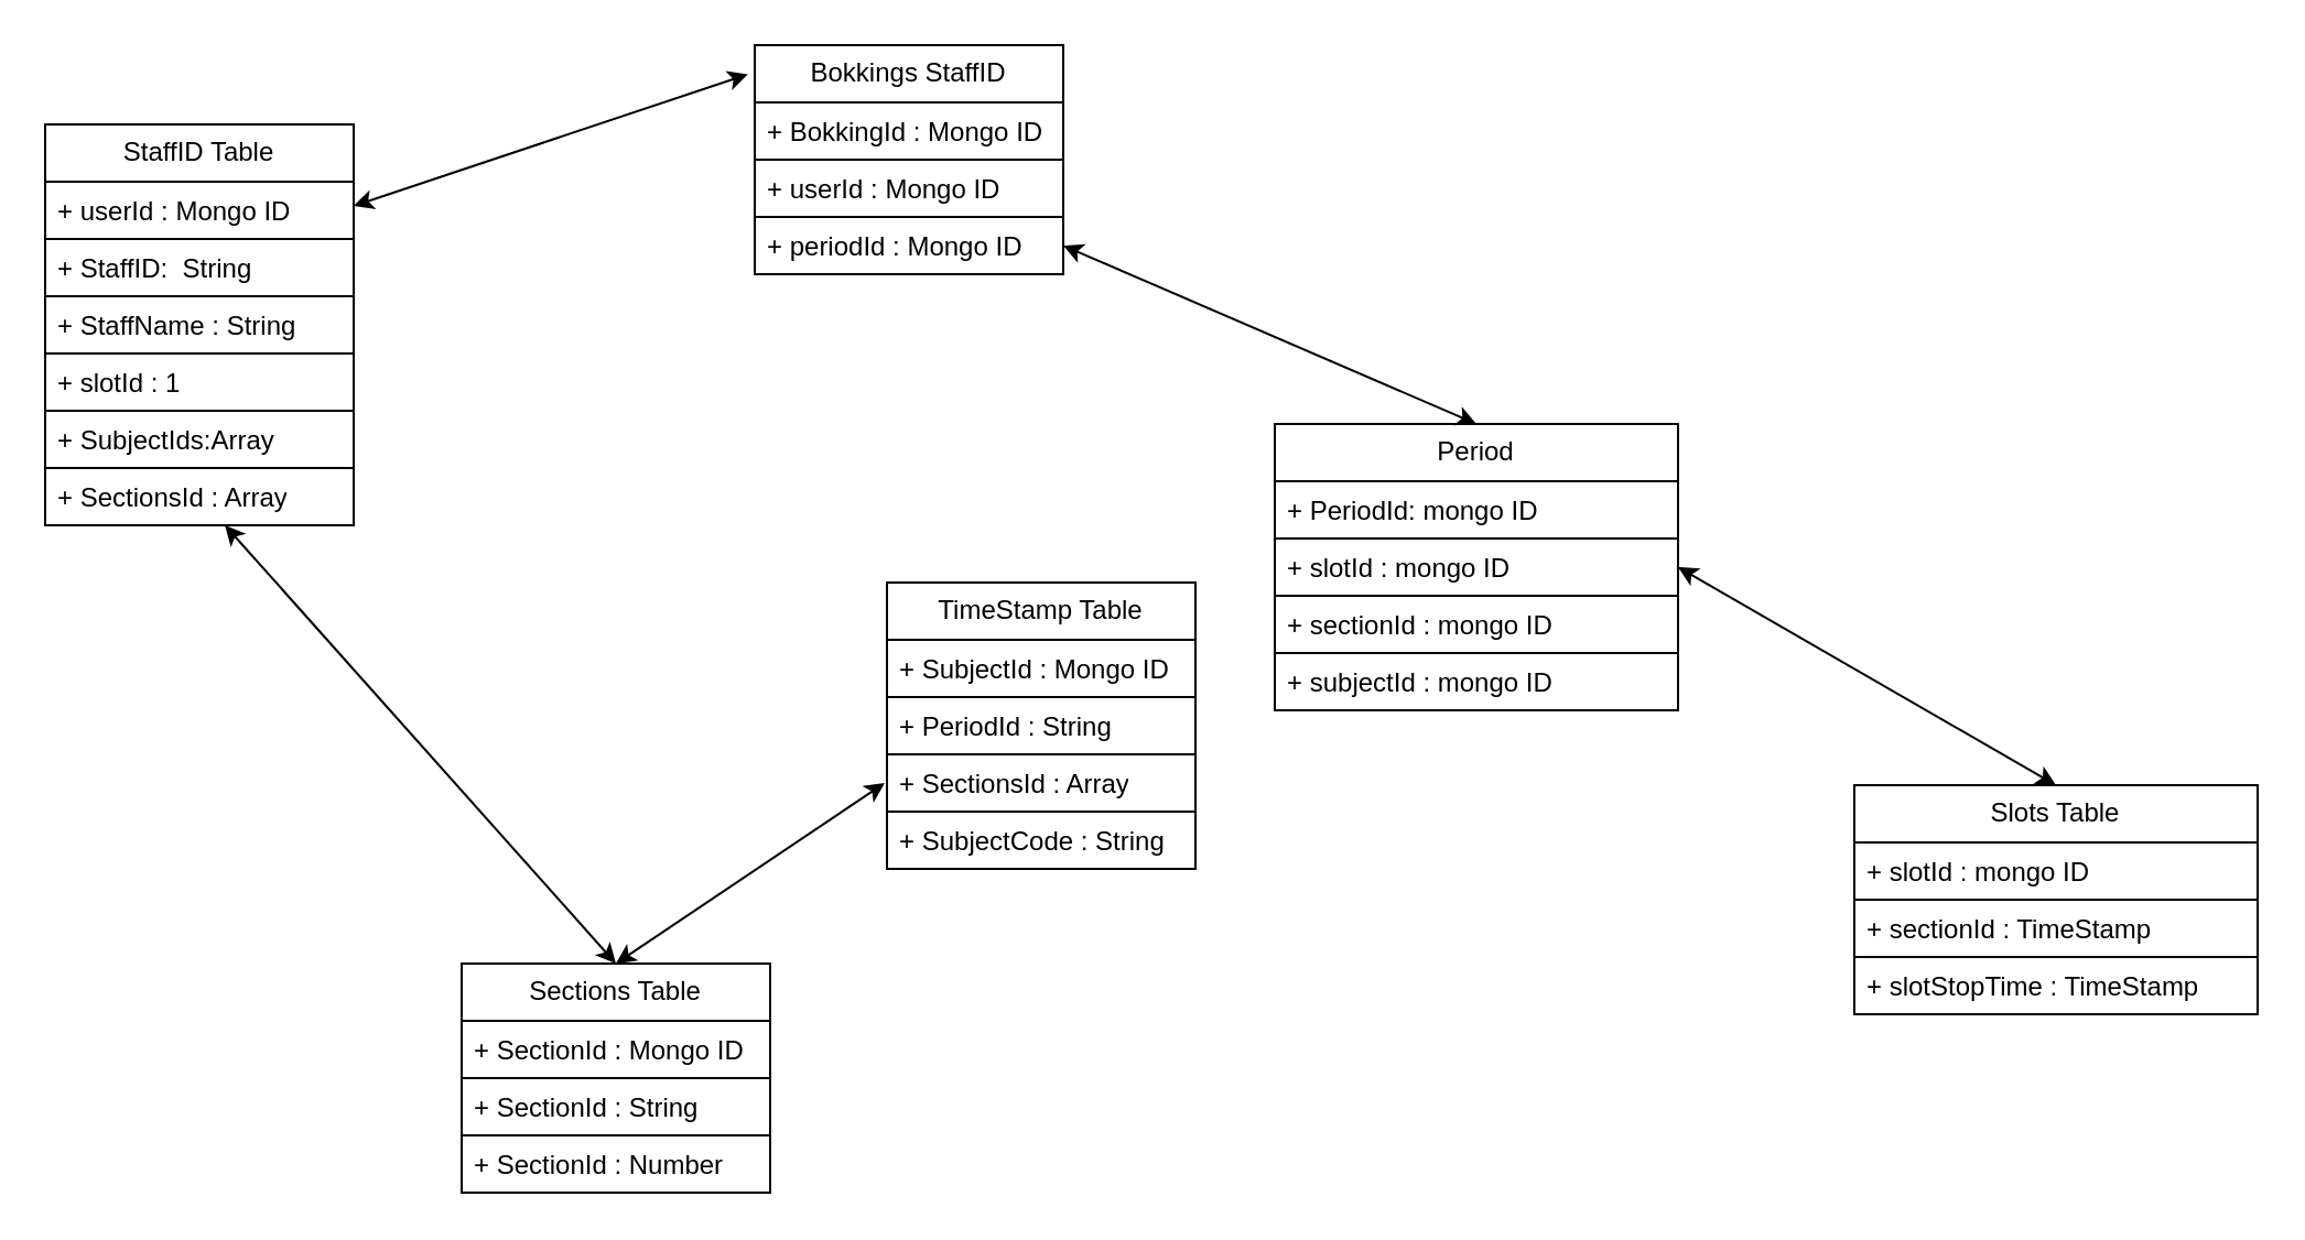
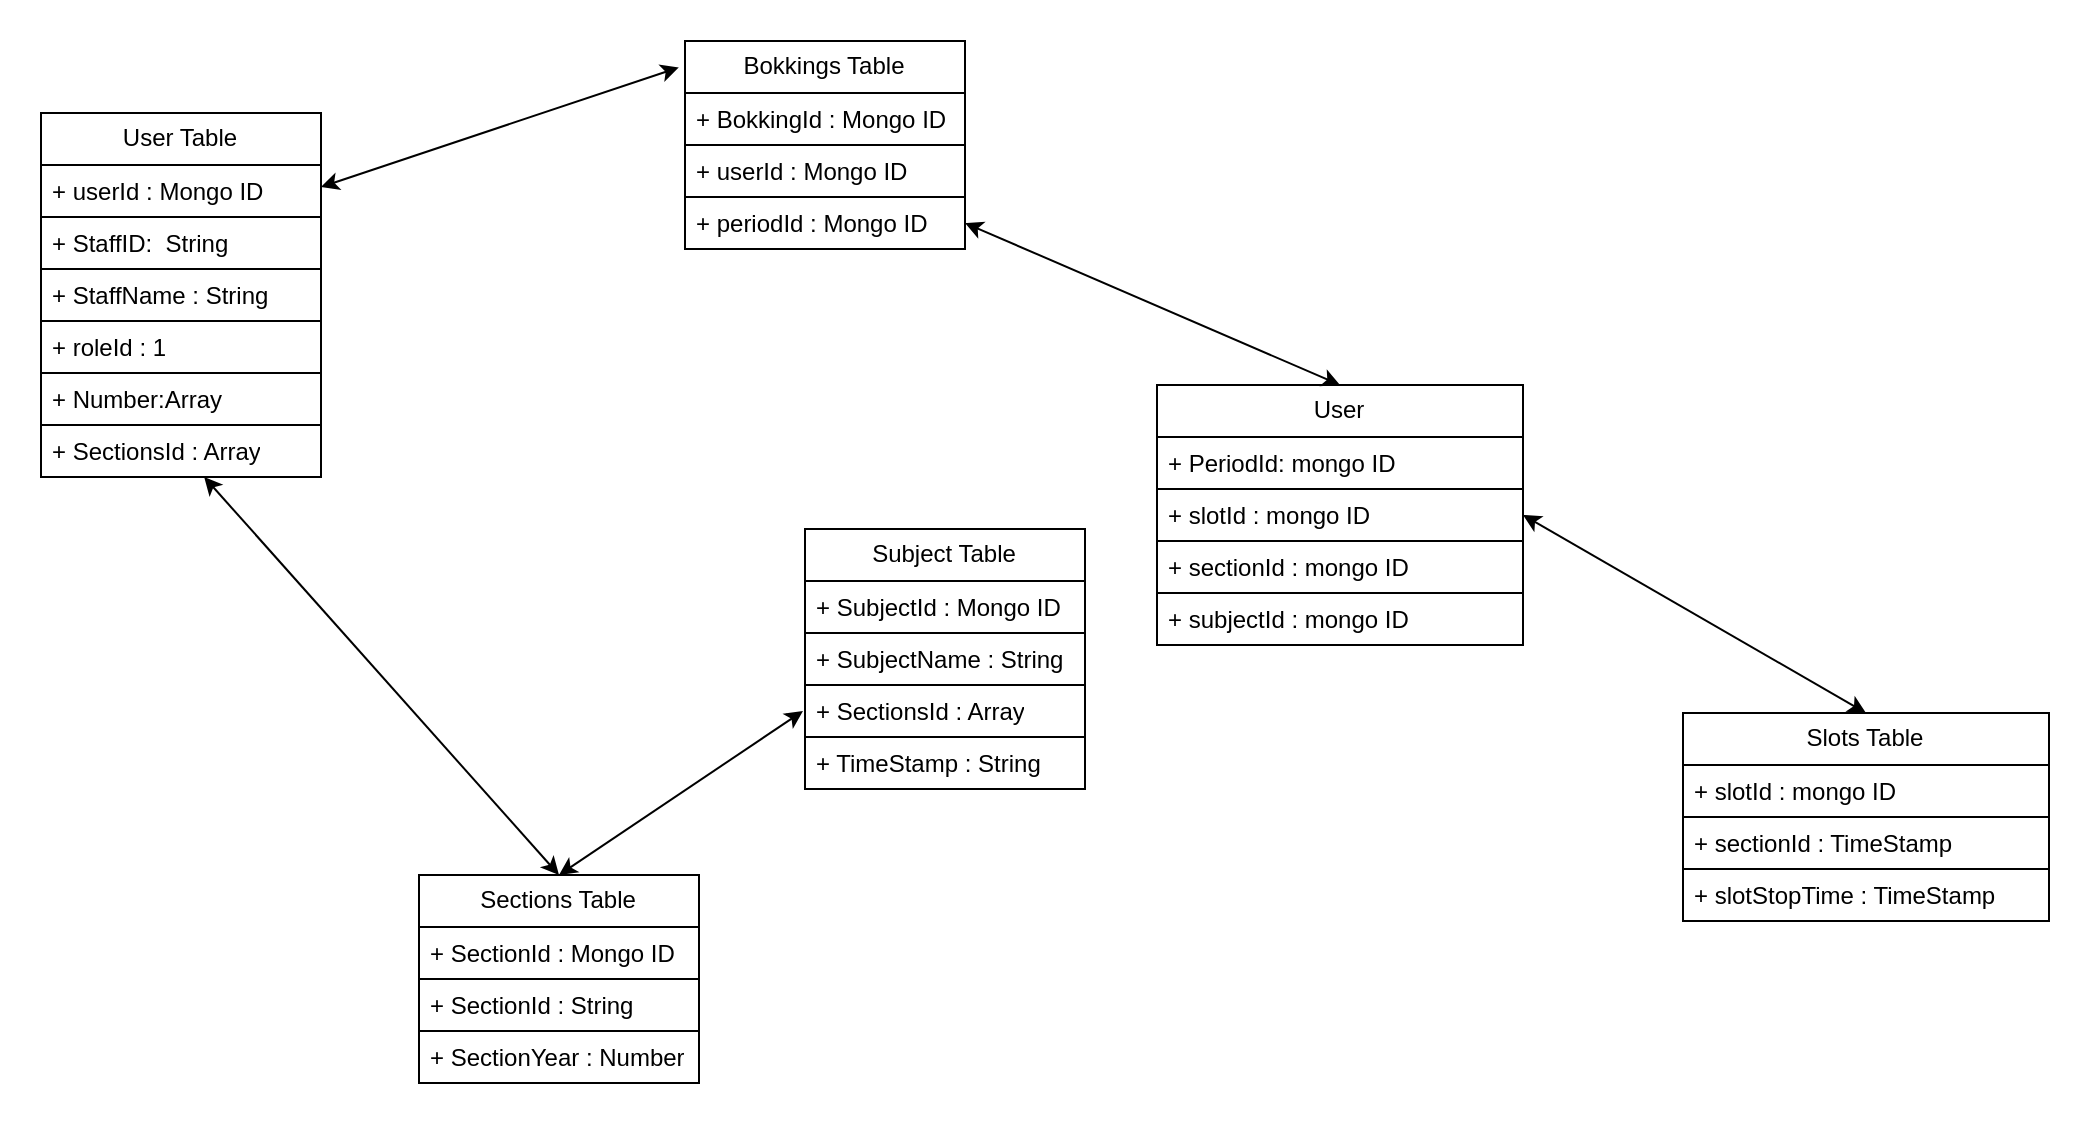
  <mxCell id="0" />
  <mxCell id="1" parent="0" />
- <mxCell id="2" value="StaffID Table" style="swimlane;fontStyle=0;childLayout=stackLayout;horizontal=1;startSize=26;fillColor=none;horizontalStack=0;resizeParent=1;resizeParentMax=0;resizeLast=0;collapsible=1;marginBottom=0;whiteSpace=wrap;html=1;strokeColor=default;" vertex="1" parent="1"><mxGeometry x="20" y="56" width="140" height="182" as="geometry" /></mxCell>
+ <mxCell id="2" value="User Table" style="swimlane;fontStyle=0;childLayout=stackLayout;horizontal=1;startSize=26;fillColor=none;horizontalStack=0;resizeParent=1;resizeParentMax=0;resizeLast=0;collapsible=1;marginBottom=0;whiteSpace=wrap;html=1;strokeColor=default;" vertex="1" parent="1"><mxGeometry x="20" y="56" width="140" height="182" as="geometry" /></mxCell>
  <mxCell id="3" value="+ userId : Mongo ID" style="text;strokeColor=default;fillColor=none;align=left;verticalAlign=top;spacingLeft=4;spacingRight=4;overflow=hidden;rotatable=0;points=[[0,0.5],[1,0.5]];portConstraint=eastwest;whiteSpace=wrap;html=1;" vertex="1" parent="2"><mxGeometry y="26" width="140" height="26" as="geometry" /></mxCell>
  <mxCell id="4" value="+ StaffID:&amp;nbsp; String" style="text;strokeColor=default;fillColor=none;align=left;verticalAlign=top;spacingLeft=4;spacingRight=4;overflow=hidden;rotatable=0;points=[[0,0.5],[1,0.5]];portConstraint=eastwest;whiteSpace=wrap;html=1;" vertex="1" parent="2"><mxGeometry y="52" width="140" height="26" as="geometry" /></mxCell>
  <mxCell id="5" value="+ StaffName : String" style="text;strokeColor=default;fillColor=none;align=left;verticalAlign=top;spacingLeft=4;spacingRight=4;overflow=hidden;rotatable=0;points=[[0,0.5],[1,0.5]];portConstraint=eastwest;whiteSpace=wrap;html=1;rounded=0;" vertex="1" parent="2"><mxGeometry y="78" width="140" height="26" as="geometry" /></mxCell>
- <mxCell id="6" value="+ slotId : 1" style="text;strokeColor=default;fillColor=none;align=left;verticalAlign=top;spacingLeft=4;spacingRight=4;overflow=hidden;rotatable=0;points=[[0,0.5],[1,0.5]];portConstraint=eastwest;whiteSpace=wrap;html=1;" vertex="1" parent="2"><mxGeometry y="104" width="140" height="26" as="geometry" /></mxCell>
- <mxCell id="7" value="+ SubjectIds:Array&amp;nbsp;" style="text;strokeColor=default;fillColor=none;align=left;verticalAlign=top;spacingLeft=4;spacingRight=4;overflow=hidden;rotatable=0;points=[[0,0.5],[1,0.5]];portConstraint=eastwest;whiteSpace=wrap;html=1;" vertex="1" parent="2"><mxGeometry y="130" width="140" height="26" as="geometry" /></mxCell>
+ <mxCell id="6" value="+ roleId : 1" style="text;strokeColor=default;fillColor=none;align=left;verticalAlign=top;spacingLeft=4;spacingRight=4;overflow=hidden;rotatable=0;points=[[0,0.5],[1,0.5]];portConstraint=eastwest;whiteSpace=wrap;html=1;" vertex="1" parent="2"><mxGeometry y="104" width="140" height="26" as="geometry" /></mxCell>
+ <mxCell id="7" value="+ Number:Array&amp;nbsp;" style="text;strokeColor=default;fillColor=none;align=left;verticalAlign=top;spacingLeft=4;spacingRight=4;overflow=hidden;rotatable=0;points=[[0,0.5],[1,0.5]];portConstraint=eastwest;whiteSpace=wrap;html=1;" vertex="1" parent="2"><mxGeometry y="130" width="140" height="26" as="geometry" /></mxCell>
  <mxCell id="8" value="+ SectionsId : Array" style="text;strokeColor=default;fillColor=none;align=left;verticalAlign=top;spacingLeft=4;spacingRight=4;overflow=hidden;rotatable=0;points=[[0,0.5],[1,0.5]];portConstraint=eastwest;whiteSpace=wrap;html=1;" vertex="1" parent="2"><mxGeometry y="156" width="140" height="26" as="geometry" /></mxCell>
  <mxCell id="9" value="Sections Table" style="swimlane;fontStyle=0;childLayout=stackLayout;horizontal=1;startSize=26;fillColor=none;horizontalStack=0;resizeParent=1;resizeParentMax=0;resizeLast=0;collapsible=1;marginBottom=0;whiteSpace=wrap;html=1;strokeColor=default;" vertex="1" parent="1"><mxGeometry x="209" y="437" width="140" height="104" as="geometry" /></mxCell>
  <mxCell id="10" value="+ SectionId : Mongo ID" style="text;strokeColor=default;fillColor=none;align=left;verticalAlign=top;spacingLeft=4;spacingRight=4;overflow=hidden;rotatable=0;points=[[0,0.5],[1,0.5]];portConstraint=eastwest;whiteSpace=wrap;html=1;" vertex="1" parent="9"><mxGeometry y="26" width="140" height="26" as="geometry" /></mxCell>
  <mxCell id="11" value="+ SectionId : String" style="text;strokeColor=default;fillColor=none;align=left;verticalAlign=top;spacingLeft=4;spacingRight=4;overflow=hidden;rotatable=0;points=[[0,0.5],[1,0.5]];portConstraint=eastwest;whiteSpace=wrap;html=1;" vertex="1" parent="9"><mxGeometry y="52" width="140" height="26" as="geometry" /></mxCell>
- <mxCell id="12" value="+ SectionId : Number" style="text;strokeColor=default;fillColor=none;align=left;verticalAlign=top;spacingLeft=4;spacingRight=4;overflow=hidden;rotatable=0;points=[[0,0.5],[1,0.5]];portConstraint=eastwest;whiteSpace=wrap;html=1;" vertex="1" parent="9"><mxGeometry y="78" width="140" height="26" as="geometry" /></mxCell>
+ <mxCell id="12" value="+ SectionYear : Number" style="text;strokeColor=default;fillColor=none;align=left;verticalAlign=top;spacingLeft=4;spacingRight=4;overflow=hidden;rotatable=0;points=[[0,0.5],[1,0.5]];portConstraint=eastwest;whiteSpace=wrap;html=1;" vertex="1" parent="9"><mxGeometry y="78" width="140" height="26" as="geometry" /></mxCell>
  <mxCell id="13" value="" style="endArrow=classic;startArrow=classic;html=1;rounded=0;exitX=0.5;exitY=0;exitDx=0;exitDy=0;" edge="1" parent="1" source="9" target="8"><mxGeometry width="50" height="50" relative="1" as="geometry"><mxPoint x="277" y="363" as="sourcePoint" /><mxPoint x="327" y="313" as="targetPoint" /></mxGeometry></mxCell>
- <mxCell id="14" value="TimeStamp Table" style="swimlane;fontStyle=0;childLayout=stackLayout;horizontal=1;startSize=26;fillColor=none;horizontalStack=0;resizeParent=1;resizeParentMax=0;resizeLast=0;collapsible=1;marginBottom=0;whiteSpace=wrap;html=1;strokeColor=default;" vertex="1" parent="1"><mxGeometry x="402" y="264" width="140" height="130" as="geometry" /></mxCell>
+ <mxCell id="14" value="Subject Table" style="swimlane;fontStyle=0;childLayout=stackLayout;horizontal=1;startSize=26;fillColor=none;horizontalStack=0;resizeParent=1;resizeParentMax=0;resizeLast=0;collapsible=1;marginBottom=0;whiteSpace=wrap;html=1;strokeColor=default;" vertex="1" parent="1"><mxGeometry x="402" y="264" width="140" height="130" as="geometry" /></mxCell>
  <mxCell id="15" value="+ SubjectId : Mongo ID" style="text;strokeColor=default;fillColor=none;align=left;verticalAlign=top;spacingLeft=4;spacingRight=4;overflow=hidden;rotatable=0;points=[[0,0.5],[1,0.5]];portConstraint=eastwest;whiteSpace=wrap;html=1;" vertex="1" parent="14"><mxGeometry y="26" width="140" height="26" as="geometry" /></mxCell>
- <mxCell id="16" value="+ PeriodId : String" style="text;strokeColor=default;fillColor=none;align=left;verticalAlign=top;spacingLeft=4;spacingRight=4;overflow=hidden;rotatable=0;points=[[0,0.5],[1,0.5]];portConstraint=eastwest;whiteSpace=wrap;html=1;" vertex="1" parent="14"><mxGeometry y="52" width="140" height="26" as="geometry" /></mxCell>
+ <mxCell id="16" value="+ SubjectName : String" style="text;strokeColor=default;fillColor=none;align=left;verticalAlign=top;spacingLeft=4;spacingRight=4;overflow=hidden;rotatable=0;points=[[0,0.5],[1,0.5]];portConstraint=eastwest;whiteSpace=wrap;html=1;" vertex="1" parent="14"><mxGeometry y="52" width="140" height="26" as="geometry" /></mxCell>
  <mxCell id="17" value="+ SectionsId : Array" style="text;strokeColor=default;fillColor=none;align=left;verticalAlign=top;spacingLeft=4;spacingRight=4;overflow=hidden;rotatable=0;points=[[0,0.5],[1,0.5]];portConstraint=eastwest;whiteSpace=wrap;html=1;" vertex="1" parent="14"><mxGeometry y="78" width="140" height="26" as="geometry" /></mxCell>
- <mxCell id="18" value="+ SubjectCode : String" style="text;strokeColor=default;fillColor=none;align=left;verticalAlign=top;spacingLeft=4;spacingRight=4;overflow=hidden;rotatable=0;points=[[0,0.5],[1,0.5]];portConstraint=eastwest;whiteSpace=wrap;html=1;" vertex="1" parent="14"><mxGeometry y="104" width="140" height="26" as="geometry" /></mxCell>
+ <mxCell id="18" value="+ TimeStamp : String" style="text;strokeColor=default;fillColor=none;align=left;verticalAlign=top;spacingLeft=4;spacingRight=4;overflow=hidden;rotatable=0;points=[[0,0.5],[1,0.5]];portConstraint=eastwest;whiteSpace=wrap;html=1;" vertex="1" parent="14"><mxGeometry y="104" width="140" height="26" as="geometry" /></mxCell>
  <mxCell id="19" value="" style="endArrow=classic;startArrow=classic;html=1;rounded=0;entryX=0.5;entryY=0;entryDx=0;entryDy=0;" edge="1" parent="1" target="9"><mxGeometry width="50" height="50" relative="1" as="geometry"><mxPoint x="401" y="355" as="sourcePoint" /><mxPoint x="272" y="583" as="targetPoint" /></mxGeometry></mxCell>
- <mxCell id="20" value="Bokkings StaffID" style="swimlane;fontStyle=0;childLayout=stackLayout;horizontal=1;startSize=26;fillColor=none;horizontalStack=0;resizeParent=1;resizeParentMax=0;resizeLast=0;collapsible=1;marginBottom=0;whiteSpace=wrap;html=1;" vertex="1" parent="1"><mxGeometry x="342" y="20" width="140" height="104" as="geometry" /></mxCell>
+ <mxCell id="20" value="Bokkings Table" style="swimlane;fontStyle=0;childLayout=stackLayout;horizontal=1;startSize=26;fillColor=none;horizontalStack=0;resizeParent=1;resizeParentMax=0;resizeLast=0;collapsible=1;marginBottom=0;whiteSpace=wrap;html=1;" vertex="1" parent="1"><mxGeometry x="342" y="20" width="140" height="104" as="geometry" /></mxCell>
  <mxCell id="21" value="+ BokkingId : Mongo ID" style="text;strokeColor=default;fillColor=none;align=left;verticalAlign=top;spacingLeft=4;spacingRight=4;overflow=hidden;rotatable=0;points=[[0,0.5],[1,0.5]];portConstraint=eastwest;whiteSpace=wrap;html=1;" vertex="1" parent="20"><mxGeometry y="26" width="140" height="26" as="geometry" /></mxCell>
  <mxCell id="22" value="+ userId : Mongo ID" style="text;strokeColor=default;fillColor=none;align=left;verticalAlign=top;spacingLeft=4;spacingRight=4;overflow=hidden;rotatable=0;points=[[0,0.5],[1,0.5]];portConstraint=eastwest;whiteSpace=wrap;html=1;" vertex="1" parent="20"><mxGeometry y="52" width="140" height="26" as="geometry" /></mxCell>
  <mxCell id="23" value="+ periodId : Mongo ID" style="text;strokeColor=default;fillColor=none;align=left;verticalAlign=top;spacingLeft=4;spacingRight=4;overflow=hidden;rotatable=0;points=[[0,0.5],[1,0.5]];portConstraint=eastwest;whiteSpace=wrap;html=1;" vertex="1" parent="20"><mxGeometry y="78" width="140" height="26" as="geometry" /></mxCell>
  <mxCell id="24" value="Slots Table" style="swimlane;fontStyle=0;childLayout=stackLayout;horizontal=1;startSize=26;fillColor=none;horizontalStack=0;resizeParent=1;resizeParentMax=0;resizeLast=0;collapsible=1;marginBottom=0;whiteSpace=wrap;html=1;strokeColor=default;" vertex="1" parent="1"><mxGeometry x="841" y="356" width="183" height="104" as="geometry" /></mxCell>
  <mxCell id="25" value="+ slotId : mongo ID" style="text;strokeColor=default;fillColor=none;align=left;verticalAlign=top;spacingLeft=4;spacingRight=4;overflow=hidden;rotatable=0;points=[[0,0.5],[1,0.5]];portConstraint=eastwest;whiteSpace=wrap;html=1;" vertex="1" parent="24"><mxGeometry y="26" width="183" height="26" as="geometry" /></mxCell>
  <mxCell id="26" value="+ sectionId : TimeStamp" style="text;strokeColor=default;fillColor=none;align=left;verticalAlign=top;spacingLeft=4;spacingRight=4;overflow=hidden;rotatable=0;points=[[0,0.5],[1,0.5]];portConstraint=eastwest;whiteSpace=wrap;html=1;" vertex="1" parent="24"><mxGeometry y="52" width="183" height="26" as="geometry" /></mxCell>
  <mxCell id="27" value="+ slotStopTime : TimeStamp" style="text;strokeColor=default;fillColor=none;align=left;verticalAlign=top;spacingLeft=4;spacingRight=4;overflow=hidden;rotatable=0;points=[[0,0.5],[1,0.5]];portConstraint=eastwest;whiteSpace=wrap;html=1;" vertex="1" parent="24"><mxGeometry y="78" width="183" height="26" as="geometry" /></mxCell>
- <mxCell id="28" value="Period" style="swimlane;fontStyle=0;childLayout=stackLayout;horizontal=1;startSize=26;fillColor=none;horizontalStack=0;resizeParent=1;resizeParentMax=0;resizeLast=0;collapsible=1;marginBottom=0;whiteSpace=wrap;html=1;" vertex="1" parent="1"><mxGeometry x="578" y="192" width="183" height="130" as="geometry" /></mxCell>
+ <mxCell id="28" value="User" style="swimlane;fontStyle=0;childLayout=stackLayout;horizontal=1;startSize=26;fillColor=none;horizontalStack=0;resizeParent=1;resizeParentMax=0;resizeLast=0;collapsible=1;marginBottom=0;whiteSpace=wrap;html=1;" vertex="1" parent="1"><mxGeometry x="578" y="192" width="183" height="130" as="geometry" /></mxCell>
  <mxCell id="29" value="+ PeriodId: mongo ID" style="text;strokeColor=default;fillColor=none;align=left;verticalAlign=top;spacingLeft=4;spacingRight=4;overflow=hidden;rotatable=0;points=[[0,0.5],[1,0.5]];portConstraint=eastwest;whiteSpace=wrap;html=1;" vertex="1" parent="28"><mxGeometry y="26" width="183" height="26" as="geometry" /></mxCell>
  <mxCell id="30" value="+ slotId : mongo ID" style="text;strokeColor=default;fillColor=none;align=left;verticalAlign=top;spacingLeft=4;spacingRight=4;overflow=hidden;rotatable=0;points=[[0,0.5],[1,0.5]];portConstraint=eastwest;whiteSpace=wrap;html=1;" vertex="1" parent="28"><mxGeometry y="52" width="183" height="26" as="geometry" /></mxCell>
  <mxCell id="31" value="+ sectionId : mongo ID" style="text;strokeColor=default;fillColor=none;align=left;verticalAlign=top;spacingLeft=4;spacingRight=4;overflow=hidden;rotatable=0;points=[[0,0.5],[1,0.5]];portConstraint=eastwest;whiteSpace=wrap;html=1;" vertex="1" parent="28"><mxGeometry y="78" width="183" height="26" as="geometry" /></mxCell>
  <mxCell id="32" value="+ subjectId : mongo ID" style="text;strokeColor=default;fillColor=none;align=left;verticalAlign=top;spacingLeft=4;spacingRight=4;overflow=hidden;rotatable=0;points=[[0,0.5],[1,0.5]];portConstraint=eastwest;whiteSpace=wrap;html=1;" vertex="1" parent="28"><mxGeometry y="104" width="183" height="26" as="geometry" /></mxCell>
  <mxCell id="33" value="" style="endArrow=classic;startArrow=classic;html=1;rounded=0;exitX=-0.022;exitY=0.127;exitDx=0;exitDy=0;entryX=1;entryY=0.423;entryDx=0;entryDy=0;exitPerimeter=0;entryPerimeter=0;" edge="1" parent="1" source="20" target="3"><mxGeometry width="50" height="50" relative="1" as="geometry"><mxPoint x="482" y="162" as="sourcePoint" /><mxPoint x="170" y="97" as="targetPoint" /></mxGeometry></mxCell>
  <mxCell id="34" value="" style="endArrow=classic;startArrow=classic;html=1;rounded=0;exitX=0.5;exitY=0;exitDx=0;exitDy=0;entryX=1;entryY=0.5;entryDx=0;entryDy=0;" edge="1" parent="1" source="28" target="23"><mxGeometry width="50" height="50" relative="1" as="geometry"><mxPoint x="699" y="20" as="sourcePoint" /><mxPoint x="520" y="80" as="targetPoint" /></mxGeometry></mxCell>
  <mxCell id="35" value="" style="endArrow=classic;startArrow=classic;html=1;rounded=0;exitX=0.5;exitY=0;exitDx=0;exitDy=0;entryX=1;entryY=0.5;entryDx=0;entryDy=0;" edge="1" parent="1" source="24" target="30"><mxGeometry width="50" height="50" relative="1" as="geometry"><mxPoint x="1018" y="244" as="sourcePoint" /><mxPoint x="830" y="163" as="targetPoint" /></mxGeometry></mxCell>
